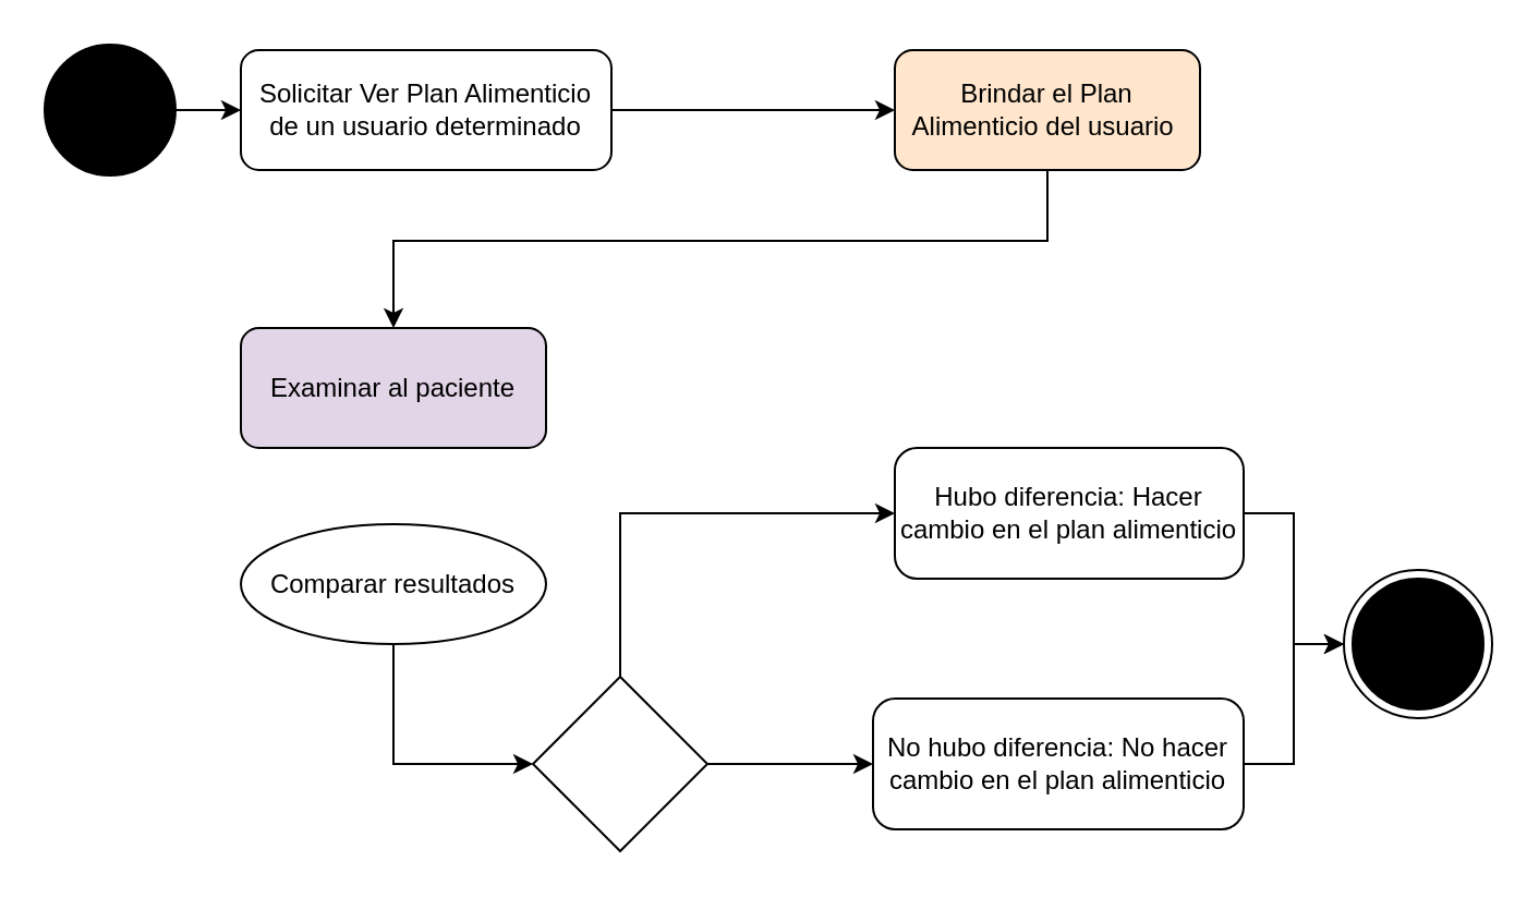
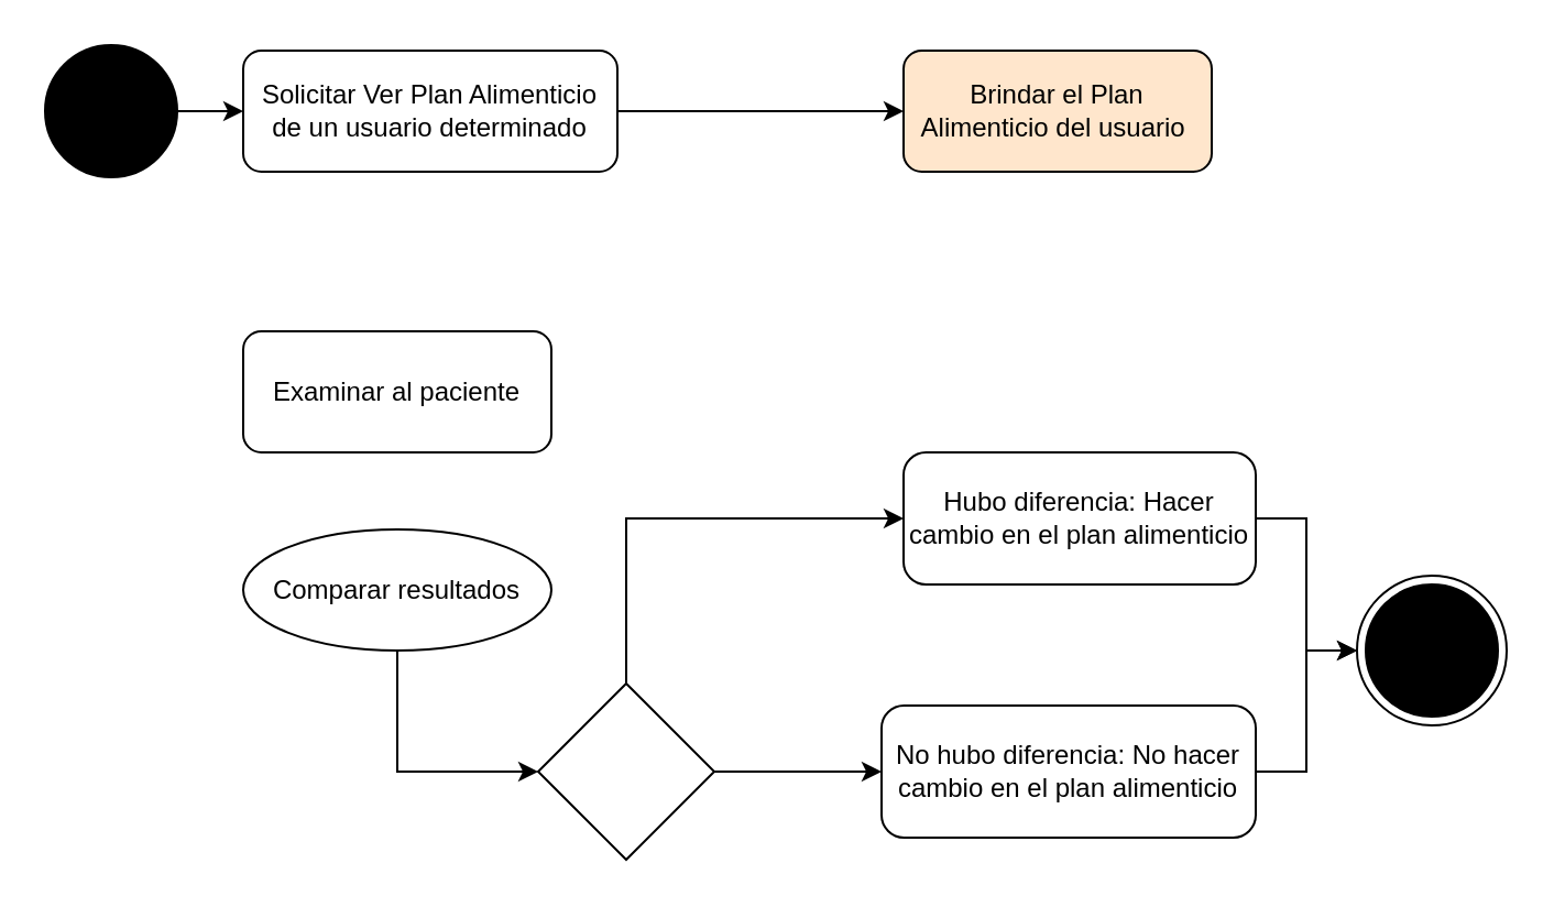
  <mxCell id="0" />
  <mxCell id="1" parent="0" />
  <mxCell id="2" style="edgeStyle=orthogonalEdgeStyle;rounded=0;orthogonalLoop=1;jettySize=auto;html=1;entryX=0;entryY=0.5;entryDx=0;entryDy=0;" edge="1" parent="1" source="3" target="5"><mxGeometry relative="1" as="geometry" /></mxCell>
  <mxCell id="3" value="" style="ellipse;whiteSpace=wrap;html=1;aspect=fixed;fillColor=#000000;" vertex="1" parent="1"><mxGeometry x="20" y="20" width="60" height="60" as="geometry" /></mxCell>
  <mxCell id="4" value="" style="edgeStyle=orthogonalEdgeStyle;rounded=0;orthogonalLoop=1;jettySize=auto;html=1;" edge="1" parent="1" source="5" target="7"><mxGeometry relative="1" as="geometry" /></mxCell>
  <mxCell id="5" value="Solicitar Ver Plan Alimenticio de un usuario determinado" style="rounded=1;whiteSpace=wrap;html=1;fillColor=#FFFFFF;" vertex="1" parent="1"><mxGeometry x="110" y="22.5" width="170" height="55" as="geometry" /></mxCell>
- <mxCell id="6" value="" style="edgeStyle=orthogonalEdgeStyle;rounded=0;orthogonalLoop=1;jettySize=auto;html=1;" edge="1" parent="1" source="7" target="8"><mxGeometry relative="1" as="geometry"><Array as="points"><mxPoint x="480" y="110" /><mxPoint x="180" y="110" /></Array></mxGeometry></mxCell>
  <mxCell id="7" value="Brindar el Plan Alimenticio del usuario&amp;nbsp;" style="rounded=1;whiteSpace=wrap;html=1;fillColor=#ffe6cc;" vertex="1" parent="1"><mxGeometry x="410" y="22.5" width="140" height="55" as="geometry" /></mxCell>
- <mxCell id="8" value="Examinar al paciente" style="rounded=1;whiteSpace=wrap;html=1;fillColor=#e1d5e7;" vertex="1" parent="1"><mxGeometry x="110" y="150" width="140" height="55" as="geometry" /></mxCell>
+ <mxCell id="8" value="Examinar al paciente" style="rounded=1;whiteSpace=wrap;html=1;fillColor=#FFFFFF;" vertex="1" parent="1"><mxGeometry x="110" y="150" width="140" height="55" as="geometry" /></mxCell>
  <mxCell id="9" value="" style="edgeStyle=orthogonalEdgeStyle;rounded=0;orthogonalLoop=1;jettySize=auto;html=1;entryX=0;entryY=0.5;entryDx=0;entryDy=0;" edge="1" parent="1" source="10" target="13"><mxGeometry relative="1" as="geometry" /></mxCell>
  <mxCell id="10" value="Comparar resultados" style="ellipse;whiteSpace=wrap;html=1;fillColor=#FFFFFF;" vertex="1" parent="1"><mxGeometry x="110" y="240" width="140" height="55" as="geometry" /></mxCell>
  <mxCell id="11" value="" style="edgeStyle=orthogonalEdgeStyle;rounded=0;orthogonalLoop=1;jettySize=auto;html=1;entryX=0;entryY=0.5;entryDx=0;entryDy=0;exitX=0.5;exitY=0;exitDx=0;exitDy=0;" edge="1" parent="1" source="13" target="15"><mxGeometry relative="1" as="geometry"><Array as="points"><mxPoint x="284" y="235" /></Array></mxGeometry></mxCell>
  <mxCell id="12" style="edgeStyle=orthogonalEdgeStyle;rounded=0;orthogonalLoop=1;jettySize=auto;html=1;exitX=1;exitY=0.5;exitDx=0;exitDy=0;entryX=0;entryY=0.5;entryDx=0;entryDy=0;" edge="1" parent="1" source="13" target="17"><mxGeometry relative="1" as="geometry" /></mxCell>
  <mxCell id="13" value="" style="rhombus;whiteSpace=wrap;html=1;rounded=1;fillColor=#FFFFFF;arcSize=0;" vertex="1" parent="1"><mxGeometry x="244" y="310" width="80" height="80" as="geometry" /></mxCell>
  <mxCell id="14" style="edgeStyle=orthogonalEdgeStyle;rounded=0;orthogonalLoop=1;jettySize=auto;html=1;exitX=1;exitY=0.5;exitDx=0;exitDy=0;entryX=0;entryY=0.5;entryDx=0;entryDy=0;" edge="1" parent="1" source="15" target="19"><mxGeometry relative="1" as="geometry" /></mxCell>
  <mxCell id="15" value="Hubo diferencia: Hacer cambio en el plan alimenticio" style="whiteSpace=wrap;html=1;rounded=1;fillColor=#FFFFFF;arcSize=17;" vertex="1" parent="1"><mxGeometry x="410" y="205" width="160" height="60" as="geometry" /></mxCell>
  <mxCell id="16" style="edgeStyle=orthogonalEdgeStyle;rounded=0;orthogonalLoop=1;jettySize=auto;html=1;entryX=0;entryY=0.5;entryDx=0;entryDy=0;" edge="1" parent="1" source="17" target="19"><mxGeometry relative="1" as="geometry" /></mxCell>
  <mxCell id="17" value="No hubo diferencia: No hacer cambio en el plan alimenticio" style="whiteSpace=wrap;html=1;rounded=1;fillColor=#FFFFFF;arcSize=17;" vertex="1" parent="1"><mxGeometry x="400" y="320" width="170" height="60" as="geometry" /></mxCell>
  <mxCell id="18" value="" style="ellipse;whiteSpace=wrap;html=1;aspect=fixed;fillColor=#000000;" vertex="1" parent="1"><mxGeometry x="620" y="265" width="60" height="60" as="geometry" /></mxCell>
  <mxCell id="19" value="" style="ellipse;whiteSpace=wrap;html=1;aspect=fixed;fillColor=none;" vertex="1" parent="1"><mxGeometry x="616" y="261" width="68" height="68" as="geometry" /></mxCell>
